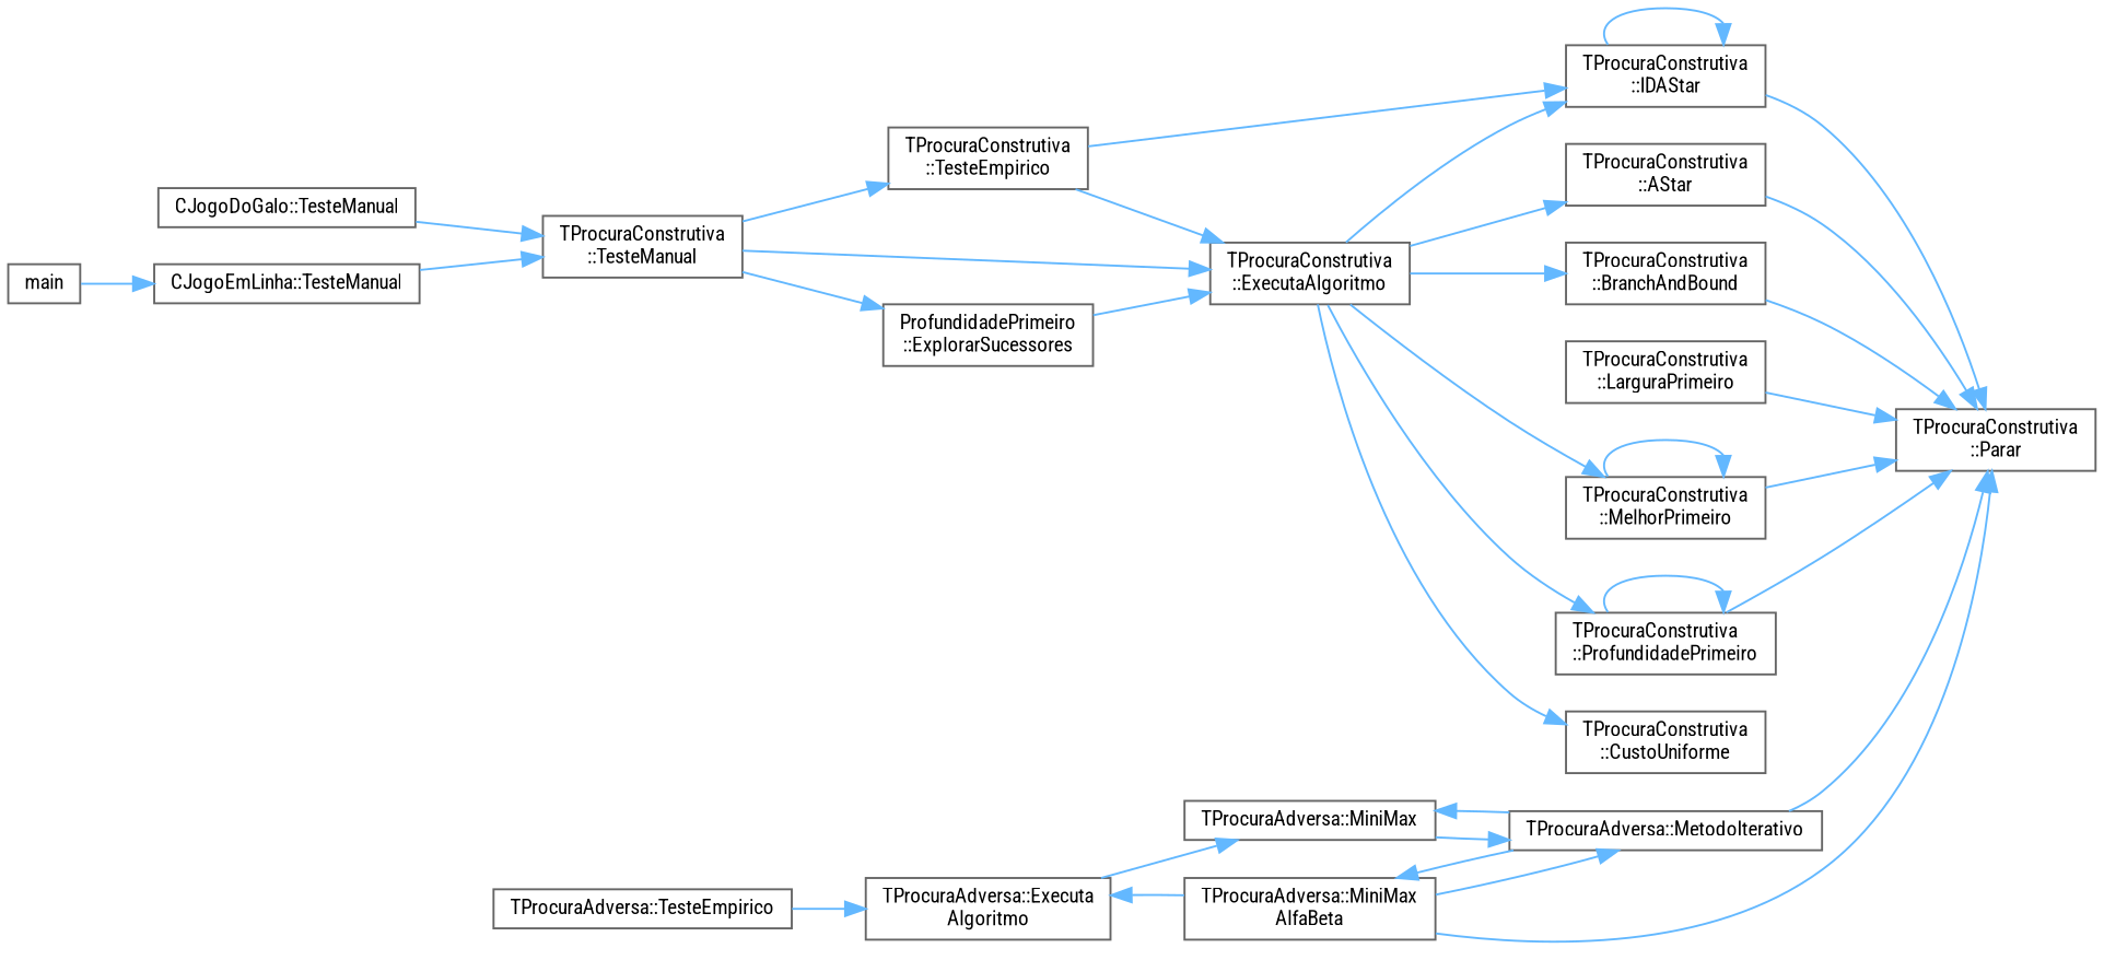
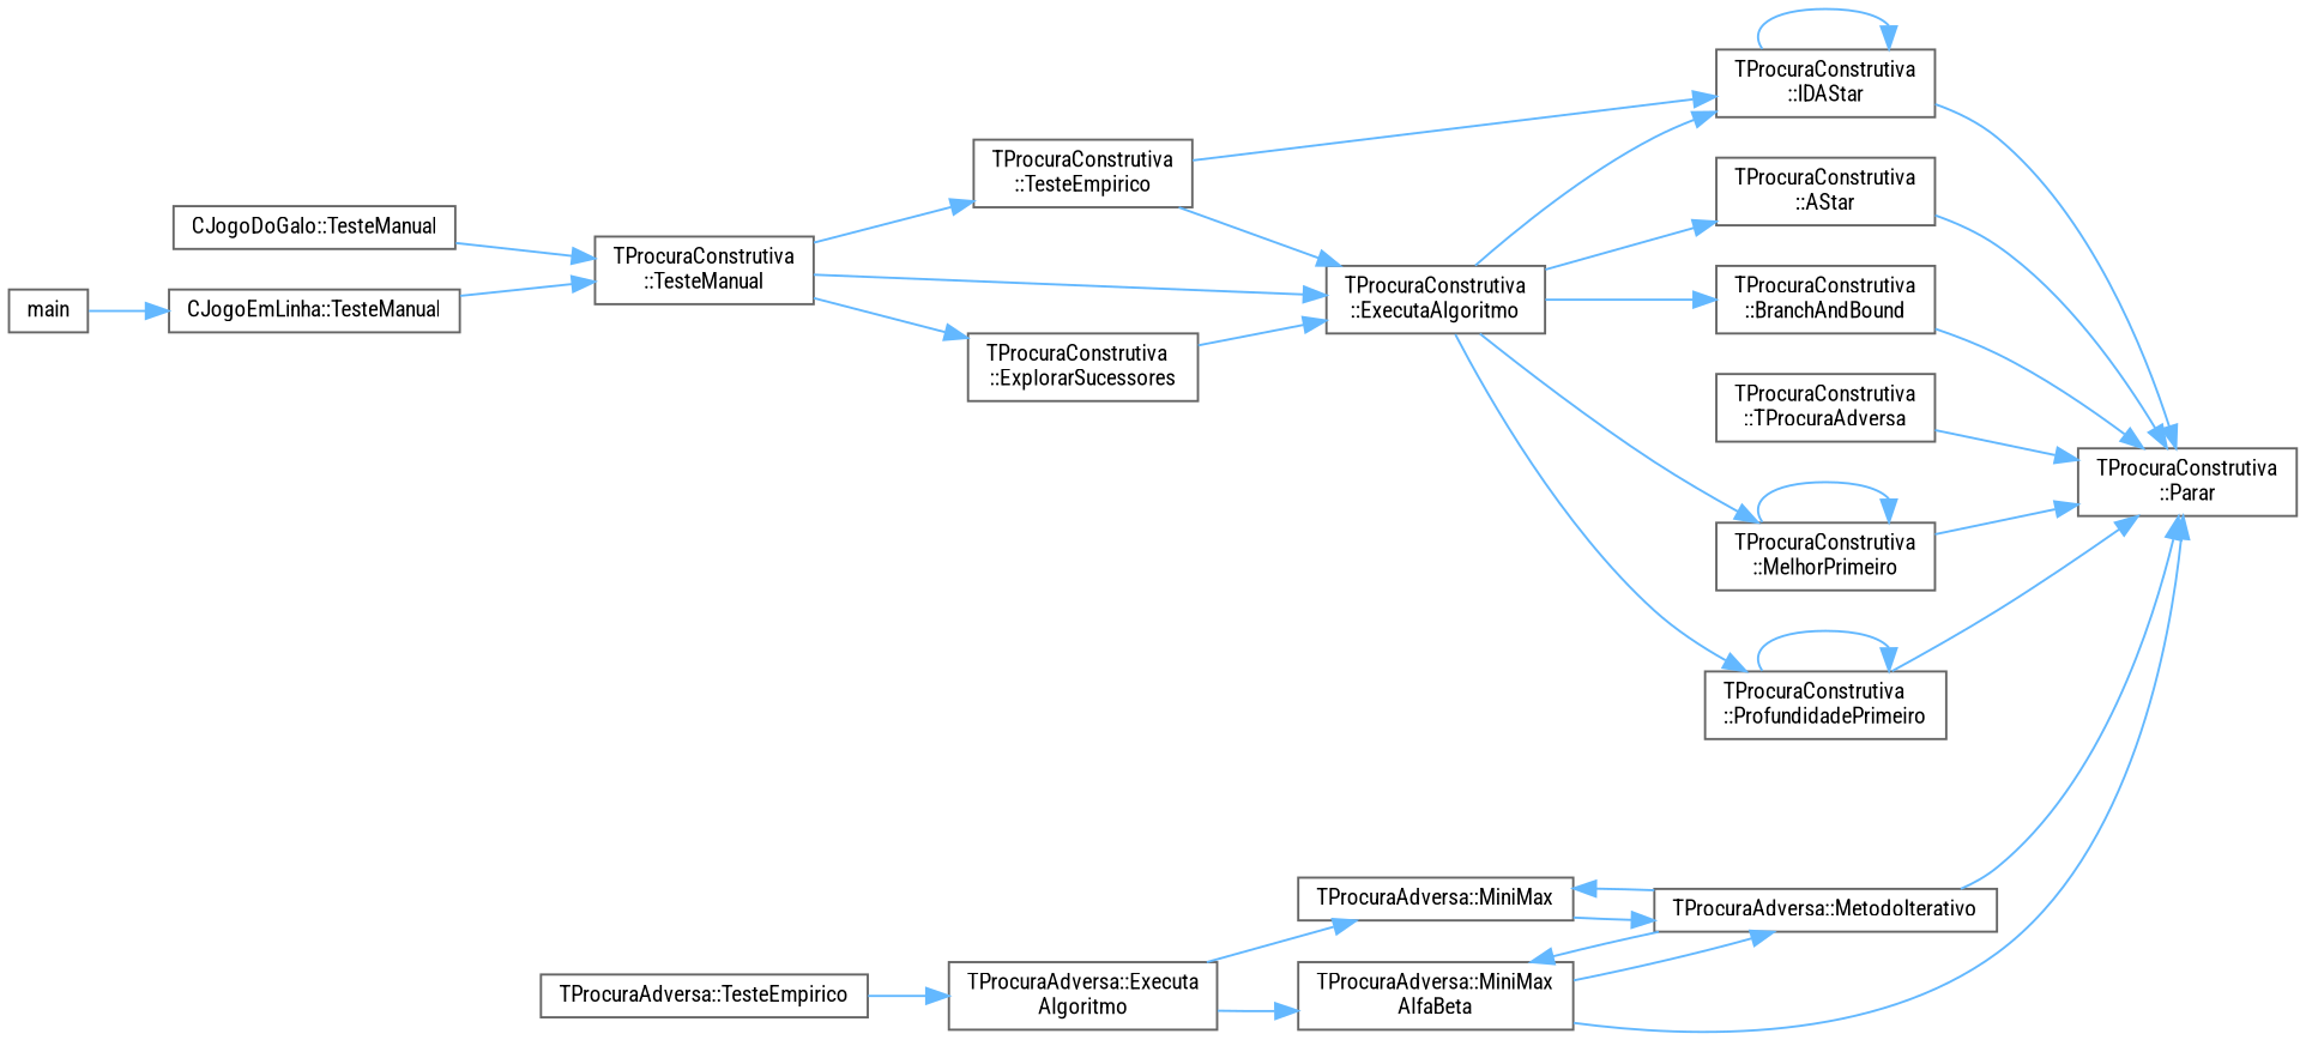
  digraph {
    fontname="Roboto Condensed"
    rankdir=RL
    node [color=grey40 fillcolor=white fontname="Roboto Condensed" fontsize=10 shape=box style=filled]
    edge [color=steelblue1 dir=back fontname="Roboto Condensed" fontsize=10 labelfontname=Helvetica labelfontsize=10 style=solid]
    n1 [height=0.2 label="TProcuraConstrutiva\l::Parar" width=0.4]
    n2 [height=0.2 label="TProcuraConstrutiva\l::AStar" width=0.4]
    n3 [height=0.2 label="TProcuraConstrutiva\l::BranchAndBound" width=0.4]
    n4 [height=0.2 label="TProcuraConstrutiva\l::IDAStar" width=0.4]
-   n5 [height=0.2 label="TProcuraConstrutiva\l::LarguraPrimeiro" width=0.4]
+   n5 [height=0.2 label="TProcuraConstrutiva\l::TProcuraAdversa" width=0.4]
    n6 [height=0.2 label="TProcuraConstrutiva\l::MelhorPrimeiro" width=0.4]
    n7 [height=0.2 label="TProcuraAdversa::MetodoIterativo" width=0.4]
    n8 [height=0.2 label="TProcuraAdversa::MiniMax\lAlfaBeta" width=0.4]
    n9 [height=0.2 label="TProcuraConstrutiva\l::ProfundidadePrimeiro" width=0.4]
    n10 [height=0.2 label="TProcuraConstrutiva\l::ExecutaAlgoritmo" width=0.4]
    n11 [height=0.2 label="TProcuraConstrutiva\l::TesteEmpirico" width=0.4]
    n12 [height=0.2 label="TProcuraConstrutiva\l::TesteManual" width=0.4]
-   n13 [height=0.2 label="TProcuraConstrutiva\l::CustoUniforme" width=0.4]
    n14 [height=0.2 label="TProcuraAdversa::MiniMax" width=0.4]
    n15 [height=0.2 label="TProcuraAdversa::Executa\lAlgoritmo" width=0.4]
-   n16 [height=0.2 label="ProfundidadePrimeiro\l::ExplorarSucessores" width=0.4]
+   n16 [height=0.2 label="TProcuraConstrutiva\l::ExplorarSucessores" width=0.4]
    n17 [height=0.2 label="CJogoDoGalo::TesteManual" width=0.4]
    n18 [height=0.2 label="CJogoEmLinha::TesteManual" width=0.4]
    n19 [height=0.2 label=main width=0.4]
    n20 [height=0.2 label="TProcuraAdversa::TesteEmpirico" width=0.4]
    n1 -> n2
    n1 -> n3
    n1 -> n4
    n1 -> n5
    n1 -> n6
    n1 -> n7
    n1 -> n8
    n1 -> n9
    n2 -> n10
    n3 -> n10
    n4 -> n4
    n4 -> n10
    n4 -> n11
    n6 -> n6
    n6 -> n10
    n7 -> n8
    n7 -> n14
    n8 -> n7
-   n15 -> n8
+   n8 -> n15
    n9 -> n9
    n9 -> n10
    n10 -> n11
    n10 -> n12
    n10 -> n16
    n11 -> n12
    n12 -> n17
    n12 -> n18
-   n13 -> n10
    n14 -> n7
    n14 -> n15
    n15 -> n20
    n16 -> n12
    n18 -> n19
  }
